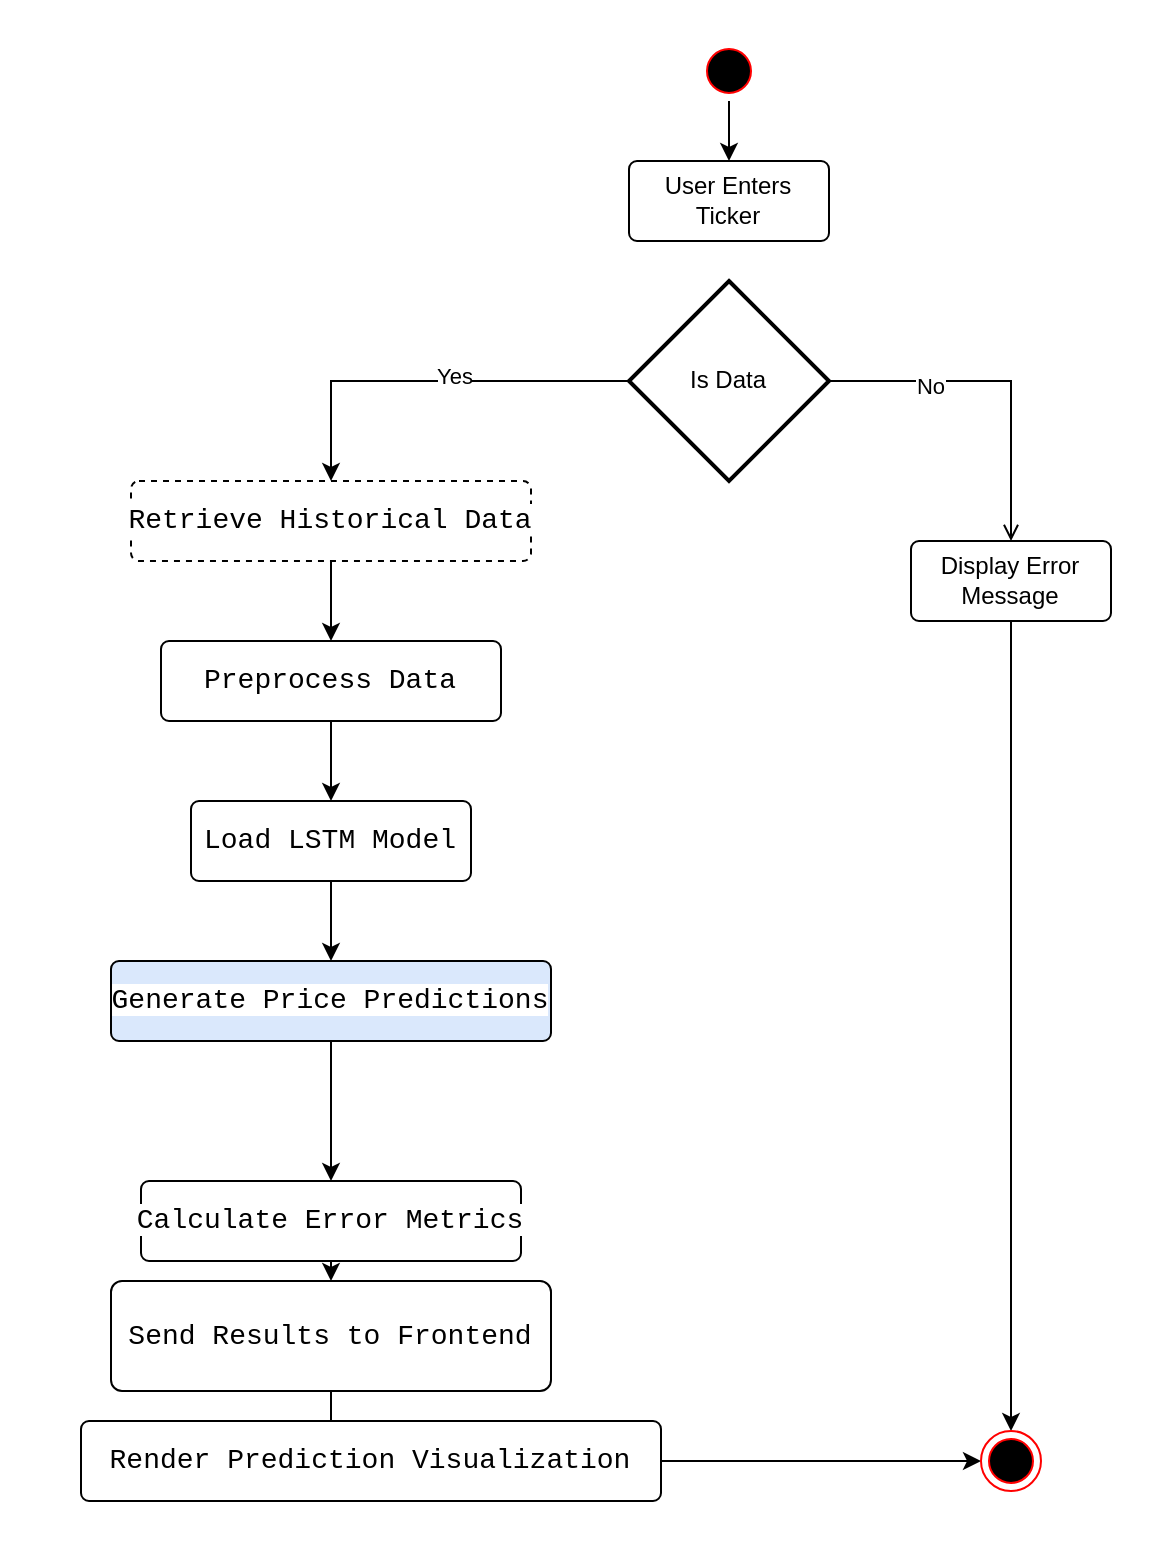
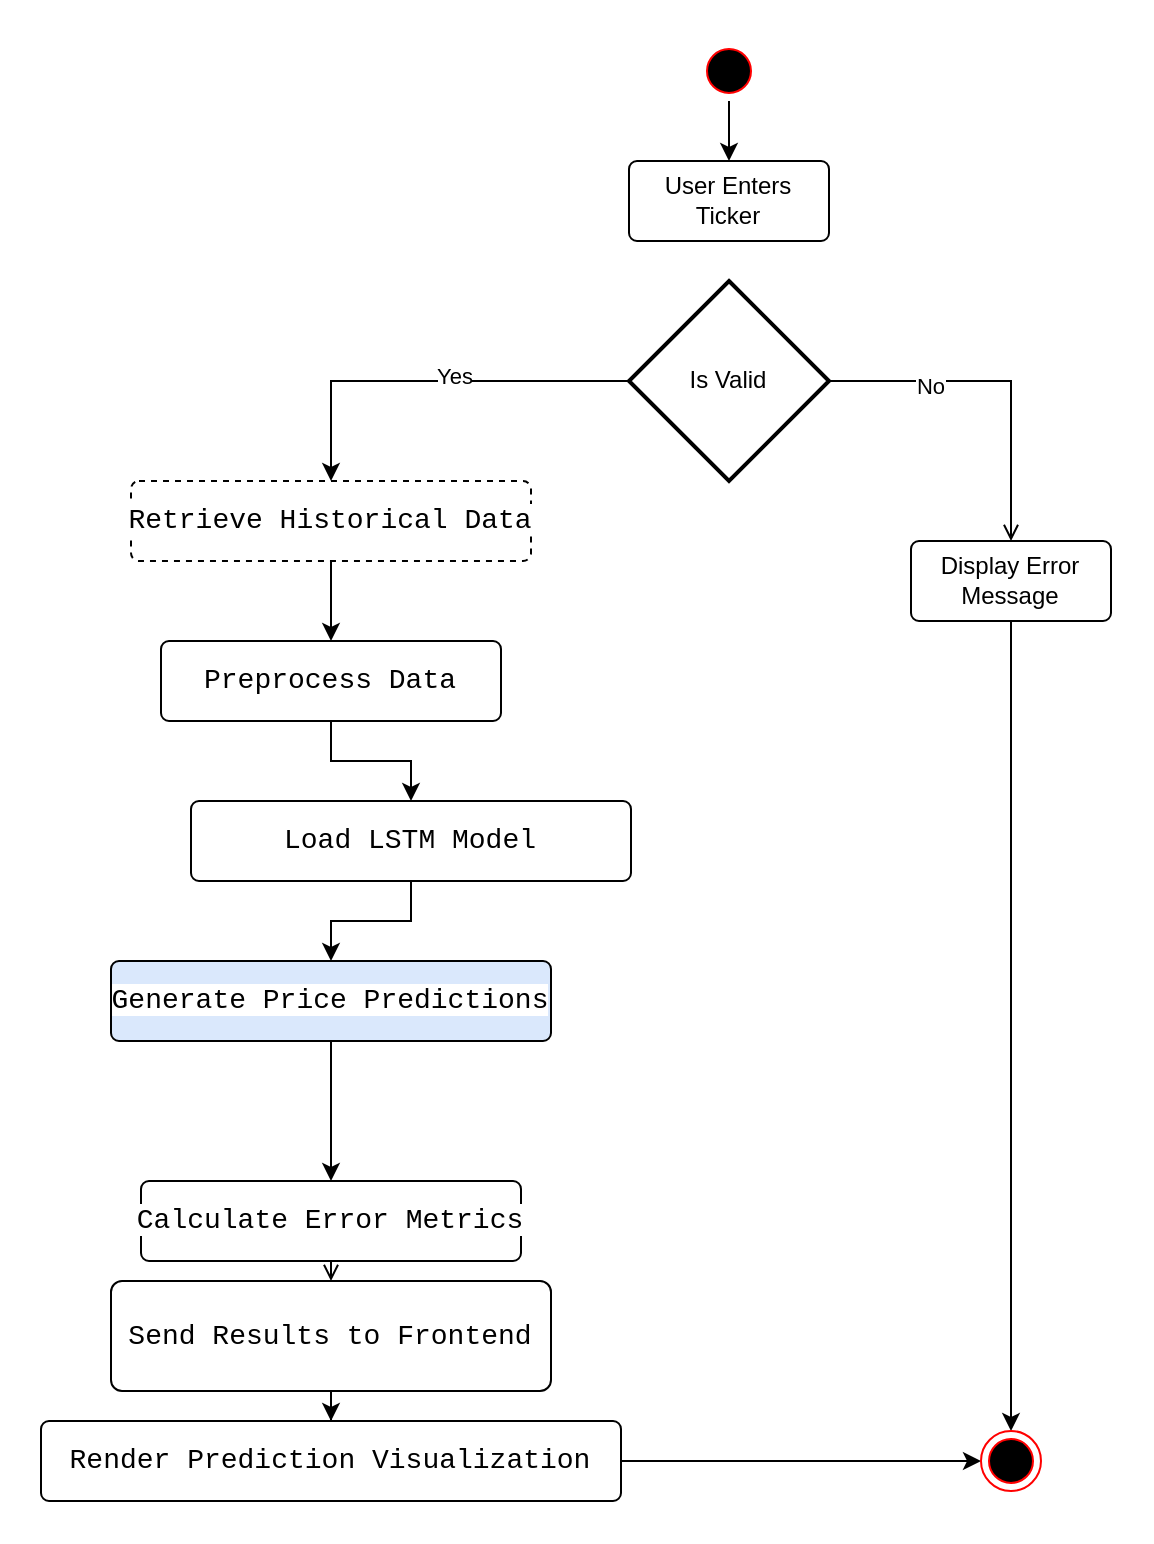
  <mxCell id="0" />
  <mxCell id="1" parent="0" />
  <mxCell id="2" value="" style="edgeStyle=orthogonalEdgeStyle;rounded=0;orthogonalLoop=1;jettySize=auto;html=1;" edge="1" parent="1" source="3" target="25"><mxGeometry relative="1" as="geometry" /></mxCell>
  <mxCell id="3" value="" style="ellipse;html=1;shape=startState;fillColor=#000000;strokeColor=#ff0000;" vertex="1" parent="1"><mxGeometry x="349" y="20" width="30" height="30" as="geometry" /></mxCell>
  <mxCell id="4" style="edgeStyle=orthogonalEdgeStyle;rounded=0;orthogonalLoop=1;jettySize=auto;html=1;entryX=0.5;entryY=0;entryDx=0;entryDy=0;" edge="1" parent="1" source="8" target="10"><mxGeometry relative="1" as="geometry" /></mxCell>
  <mxCell id="5" value="Yes" style="edgeLabel;html=1;align=center;verticalAlign=middle;resizable=0;points=[];" vertex="1" connectable="0" parent="4"><mxGeometry x="-0.111" y="-3" relative="1" as="geometry"><mxPoint as="offset" /></mxGeometry></mxCell>
  <mxCell id="6" style="edgeStyle=orthogonalEdgeStyle;rounded=0;orthogonalLoop=1;jettySize=auto;html=1;exitX=1;exitY=0.5;exitDx=0;exitDy=0;exitPerimeter=0;entryX=0.5;entryY=0;entryDx=0;entryDy=0;endArrow=open;" edge="1" parent="1" source="8" target="24"><mxGeometry relative="1" as="geometry" /></mxCell>
  <mxCell id="7" value="No" style="edgeLabel;html=1;align=center;verticalAlign=middle;resizable=0;points=[];" vertex="1" connectable="0" parent="6"><mxGeometry x="-0.415" y="-2" relative="1" as="geometry"><mxPoint as="offset" /></mxGeometry></mxCell>
- <mxCell id="8" value="Is Data" style="strokeWidth=2;html=1;shape=mxgraph.flowchart.decision;whiteSpace=wrap;" vertex="1" parent="1"><mxGeometry x="314" y="140" width="100" height="100" as="geometry" /></mxCell>
+ <mxCell id="8" value="Is Valid" style="strokeWidth=2;html=1;shape=mxgraph.flowchart.decision;whiteSpace=wrap;" vertex="1" parent="1"><mxGeometry x="314" y="140" width="100" height="100" as="geometry" /></mxCell>
  <mxCell id="9" style="edgeStyle=orthogonalEdgeStyle;rounded=0;orthogonalLoop=1;jettySize=auto;html=1;exitX=0.5;exitY=1;exitDx=0;exitDy=0;entryX=0.5;entryY=0;entryDx=0;entryDy=0;" edge="1" parent="1" source="10" target="12"><mxGeometry relative="1" as="geometry" /></mxCell>
  <mxCell id="10" value="&lt;div style=&quot;font-family: Consolas, &amp;quot;Courier New&amp;quot;, monospace; font-size: 14px; line-height: 19px; white-space: pre;&quot;&gt;&lt;span style=&quot;background-color: rgb(255, 255, 255);&quot;&gt;&lt;font style=&quot;color: rgb(0, 0, 0);&quot;&gt;Retrieve Historical Data&lt;/font&gt;&lt;/span&gt;&lt;/div&gt;" style="rounded=1;arcSize=10;whiteSpace=wrap;html=1;align=center;dashed=1;" vertex="1" parent="1"><mxGeometry x="65" y="240" width="200" height="40" as="geometry" /></mxCell>
  <mxCell id="11" style="edgeStyle=orthogonalEdgeStyle;rounded=0;orthogonalLoop=1;jettySize=auto;html=1;exitX=0.5;exitY=1;exitDx=0;exitDy=0;entryX=0.5;entryY=0;entryDx=0;entryDy=0;" edge="1" parent="1" source="12" target="14"><mxGeometry relative="1" as="geometry" /></mxCell>
  <mxCell id="12" value="&lt;div style=&quot;font-family: Consolas, &amp;quot;Courier New&amp;quot;, monospace; font-size: 14px; line-height: 19px; white-space: pre;&quot;&gt;&lt;span style=&quot;background-color: rgb(255, 255, 255);&quot;&gt;&lt;font style=&quot;color: rgb(0, 0, 0);&quot;&gt;Preprocess Data&lt;/font&gt;&lt;/span&gt;&lt;/div&gt;" style="rounded=1;arcSize=10;whiteSpace=wrap;html=1;align=center;" vertex="1" parent="1"><mxGeometry x="80" y="320" width="170" height="40" as="geometry" /></mxCell>
  <mxCell id="13" style="edgeStyle=orthogonalEdgeStyle;rounded=0;orthogonalLoop=1;jettySize=auto;html=1;exitX=0.5;exitY=1;exitDx=0;exitDy=0;entryX=0.5;entryY=0;entryDx=0;entryDy=0;" edge="1" parent="1" source="14" target="16"><mxGeometry relative="1" as="geometry" /></mxCell>
- <mxCell id="14" value="&lt;div style=&quot;font-family: Consolas, &amp;quot;Courier New&amp;quot;, monospace; font-size: 14px; line-height: 19px; white-space: pre;&quot;&gt;&lt;span style=&quot;background-color: rgb(255, 255, 255);&quot;&gt;&lt;font style=&quot;color: rgb(0, 0, 0);&quot;&gt;Load LSTM Model&lt;/font&gt;&lt;/span&gt;&lt;/div&gt;" style="rounded=1;arcSize=10;whiteSpace=wrap;html=1;align=center;" vertex="1" parent="1"><mxGeometry x="95" y="400" width="140" height="40" as="geometry" /></mxCell>
+ <mxCell id="14" value="&lt;div style=&quot;font-family: Consolas, &amp;quot;Courier New&amp;quot;, monospace; font-size: 14px; line-height: 19px; white-space: pre;&quot;&gt;&lt;span style=&quot;background-color: rgb(255, 255, 255);&quot;&gt;&lt;font style=&quot;color: rgb(0, 0, 0);&quot;&gt;Load LSTM Model&lt;/font&gt;&lt;/span&gt;&lt;/div&gt;" style="rounded=1;arcSize=10;whiteSpace=wrap;html=1;align=center;" vertex="1" parent="1"><mxGeometry x="95" y="400" width="220" height="40" as="geometry" /></mxCell>
  <mxCell id="15" style="edgeStyle=orthogonalEdgeStyle;rounded=0;orthogonalLoop=1;jettySize=auto;html=1;exitX=0.5;exitY=1;exitDx=0;exitDy=0;entryX=0.5;entryY=0;entryDx=0;entryDy=0;" edge="1" parent="1" source="16" target="18"><mxGeometry relative="1" as="geometry" /></mxCell>
  <mxCell id="16" value="&lt;div style=&quot;font-family: Consolas, &amp;quot;Courier New&amp;quot;, monospace; font-size: 14px; line-height: 19px; white-space: pre;&quot;&gt;&lt;span style=&quot;background-color: rgb(255, 255, 255);&quot;&gt;&lt;font style=&quot;color: rgb(0, 0, 0);&quot;&gt;Generate Price Predictions&lt;/font&gt;&lt;/span&gt;&lt;/div&gt;" style="rounded=1;arcSize=10;whiteSpace=wrap;html=1;align=center;fillColor=#dae8fc;" vertex="1" parent="1"><mxGeometry x="55" y="480" width="220" height="40" as="geometry" /></mxCell>
- <mxCell id="17" style="edgeStyle=orthogonalEdgeStyle;rounded=0;orthogonalLoop=1;jettySize=auto;html=1;exitX=0.5;exitY=1;exitDx=0;exitDy=0;entryX=0.5;entryY=0;entryDx=0;entryDy=0;" edge="1" parent="1" source="18" target="20"><mxGeometry relative="1" as="geometry" /></mxCell>
+ <mxCell id="17" style="edgeStyle=orthogonalEdgeStyle;rounded=0;orthogonalLoop=1;jettySize=auto;html=1;exitX=0.5;exitY=1;exitDx=0;exitDy=0;entryX=0.5;entryY=0;entryDx=0;entryDy=0;endArrow=open;" edge="1" parent="1" source="18" target="20"><mxGeometry relative="1" as="geometry" /></mxCell>
  <mxCell id="18" value="&lt;div style=&quot;font-family: Consolas, &amp;quot;Courier New&amp;quot;, monospace; font-size: 14px; line-height: 19px; white-space: pre;&quot;&gt;&lt;span style=&quot;background-color: rgb(255, 255, 255);&quot;&gt;&lt;font style=&quot;color: rgb(0, 0, 0);&quot;&gt;Calculate Error Metrics&lt;/font&gt;&lt;/span&gt;&lt;/div&gt;" style="rounded=1;arcSize=10;whiteSpace=wrap;html=1;align=center;" vertex="1" parent="1"><mxGeometry x="70" y="590" width="190" height="40" as="geometry" /></mxCell>
  <mxCell id="19" style="edgeStyle=orthogonalEdgeStyle;rounded=0;orthogonalLoop=1;jettySize=auto;html=1;exitX=0.5;exitY=1;exitDx=0;exitDy=0;" edge="1" parent="1" source="20" target="22"><mxGeometry relative="1" as="geometry" /></mxCell>
  <mxCell id="20" value="&lt;div style=&quot;font-family: Consolas, &amp;quot;Courier New&amp;quot;, monospace; font-size: 14px; line-height: 19px; white-space: pre;&quot;&gt;&lt;span style=&quot;background-color: rgb(255, 255, 255);&quot;&gt;&lt;font style=&quot;color: rgb(0, 0, 0);&quot;&gt;Send Results to Frontend&lt;/font&gt;&lt;/span&gt;&lt;/div&gt;" style="rounded=1;arcSize=10;whiteSpace=wrap;html=1;align=center;" vertex="1" parent="1"><mxGeometry x="55" y="640" width="220" height="55" as="geometry" /></mxCell>
  <mxCell id="21" style="edgeStyle=orthogonalEdgeStyle;rounded=0;orthogonalLoop=1;jettySize=auto;html=1;exitX=1;exitY=0.5;exitDx=0;exitDy=0;entryX=0;entryY=0.5;entryDx=0;entryDy=0;" edge="1" parent="1" source="22" target="26"><mxGeometry relative="1" as="geometry"><mxPoint x="485" y="730.25" as="targetPoint" /></mxGeometry></mxCell>
- <mxCell id="22" value="&lt;div style=&quot;font-family: Consolas, &amp;quot;Courier New&amp;quot;, monospace; font-size: 14px; line-height: 19px; white-space: pre;&quot;&gt;&lt;span style=&quot;background-color: rgb(255, 255, 255);&quot;&gt;&lt;font style=&quot;color: rgb(0, 0, 0);&quot;&gt;Render Prediction Visualization&lt;/font&gt;&lt;/span&gt;&lt;/div&gt;" style="rounded=1;arcSize=10;whiteSpace=wrap;html=1;align=center;" vertex="1" parent="1"><mxGeometry x="40" y="710" width="290" height="40" as="geometry" /></mxCell>
+ <mxCell id="22" value="&lt;div style=&quot;font-family: Consolas, &amp;quot;Courier New&amp;quot;, monospace; font-size: 14px; line-height: 19px; white-space: pre;&quot;&gt;&lt;span style=&quot;background-color: rgb(255, 255, 255);&quot;&gt;&lt;font style=&quot;color: rgb(0, 0, 0);&quot;&gt;Render Prediction Visualization&lt;/font&gt;&lt;/span&gt;&lt;/div&gt;" style="rounded=1;arcSize=10;whiteSpace=wrap;html=1;align=center;" vertex="1" parent="1"><mxGeometry x="20" y="710" width="290" height="40" as="geometry" /></mxCell>
  <mxCell id="23" style="edgeStyle=orthogonalEdgeStyle;rounded=0;orthogonalLoop=1;jettySize=auto;html=1;entryX=0.5;entryY=0;entryDx=0;entryDy=0;" edge="1" parent="1" source="24" target="26"><mxGeometry relative="1" as="geometry"><mxPoint x="505" y="690" as="targetPoint" /></mxGeometry></mxCell>
  <mxCell id="24" value="Display Error Message" style="rounded=1;arcSize=10;whiteSpace=wrap;html=1;align=center;" vertex="1" parent="1"><mxGeometry x="455" y="270" width="100" height="40" as="geometry" /></mxCell>
  <mxCell id="25" value="User Enters Ticker" style="rounded=1;arcSize=10;whiteSpace=wrap;html=1;align=center;" vertex="1" parent="1"><mxGeometry x="314" y="80" width="100" height="40" as="geometry" /></mxCell>
  <mxCell id="26" value="" style="ellipse;html=1;shape=endState;fillColor=#000000;strokeColor=#ff0000;" vertex="1" parent="1"><mxGeometry x="490" y="715" width="30" height="30" as="geometry" /></mxCell>
